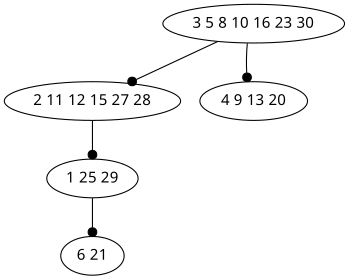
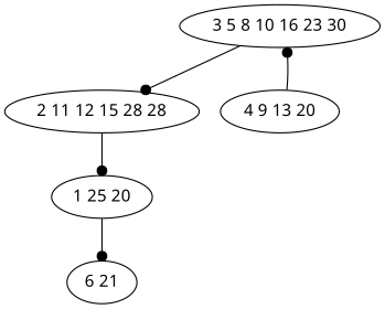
  digraph {
    fontname="Noto Sans"
    node [fontname="Noto Sans"]
    edge [arrowhead=dot fontname="Noto Sans"]
    n1 [label="3 5 8 10 16 23 30"]
-   n2 [label="2 11 12 15 27 28"]
+   n2 [label="2 11 12 15 28 28"]
    n3 [label="4 9 13 20"]
-   n4 [label="1 25 29"]
+   n4 [label="1 25 20"]
    n5 [label="6 21"]
    n1 -> n2
-   n1 -> n3
+   n3 -> n1
    n2 -> n4
    n4 -> n5
  }
